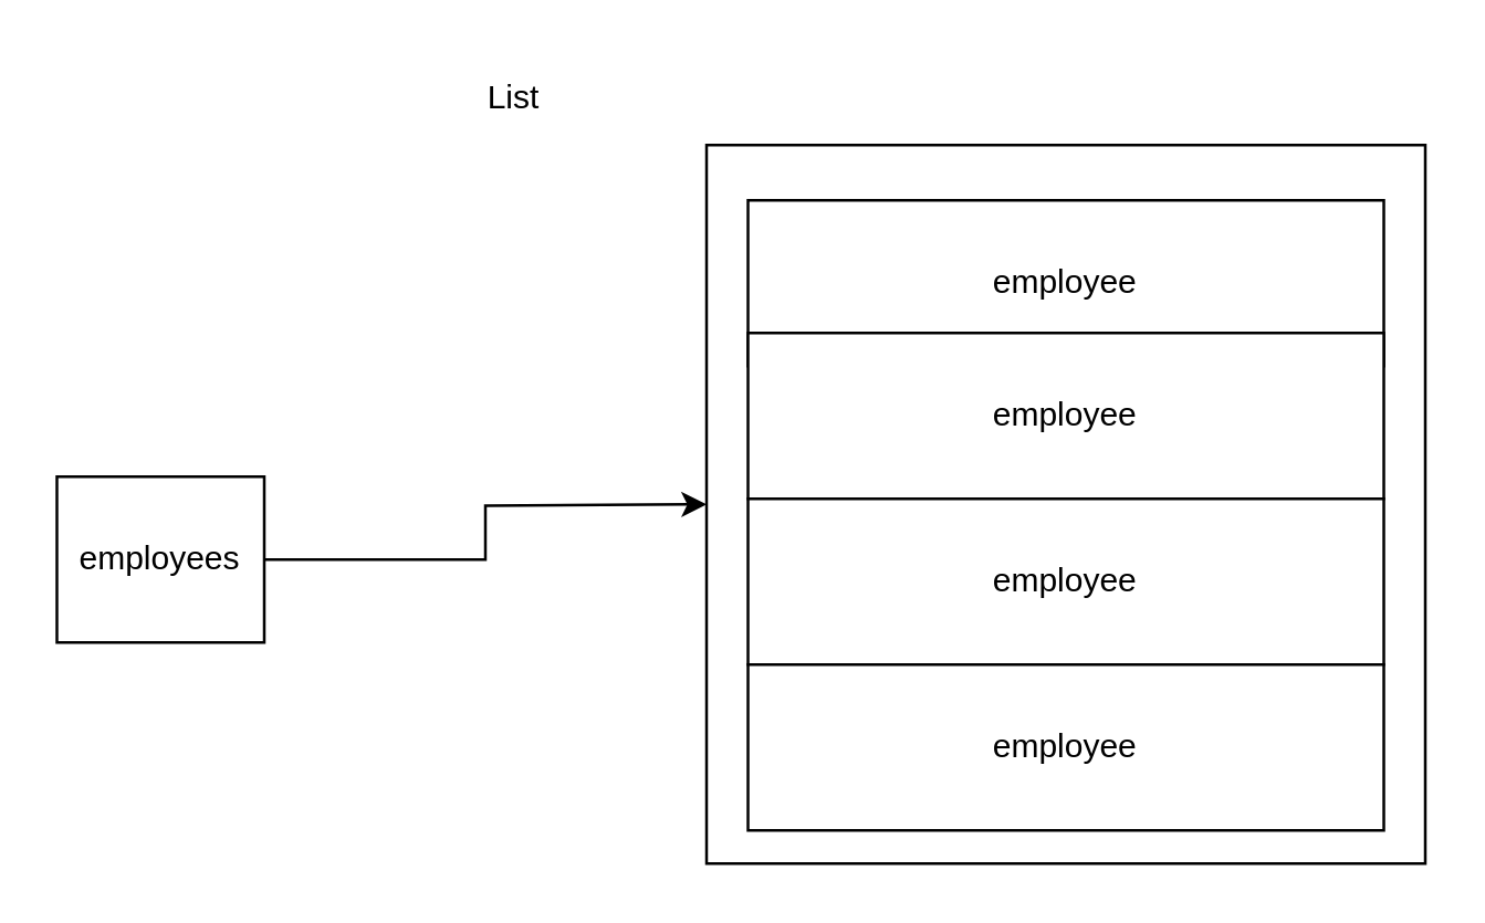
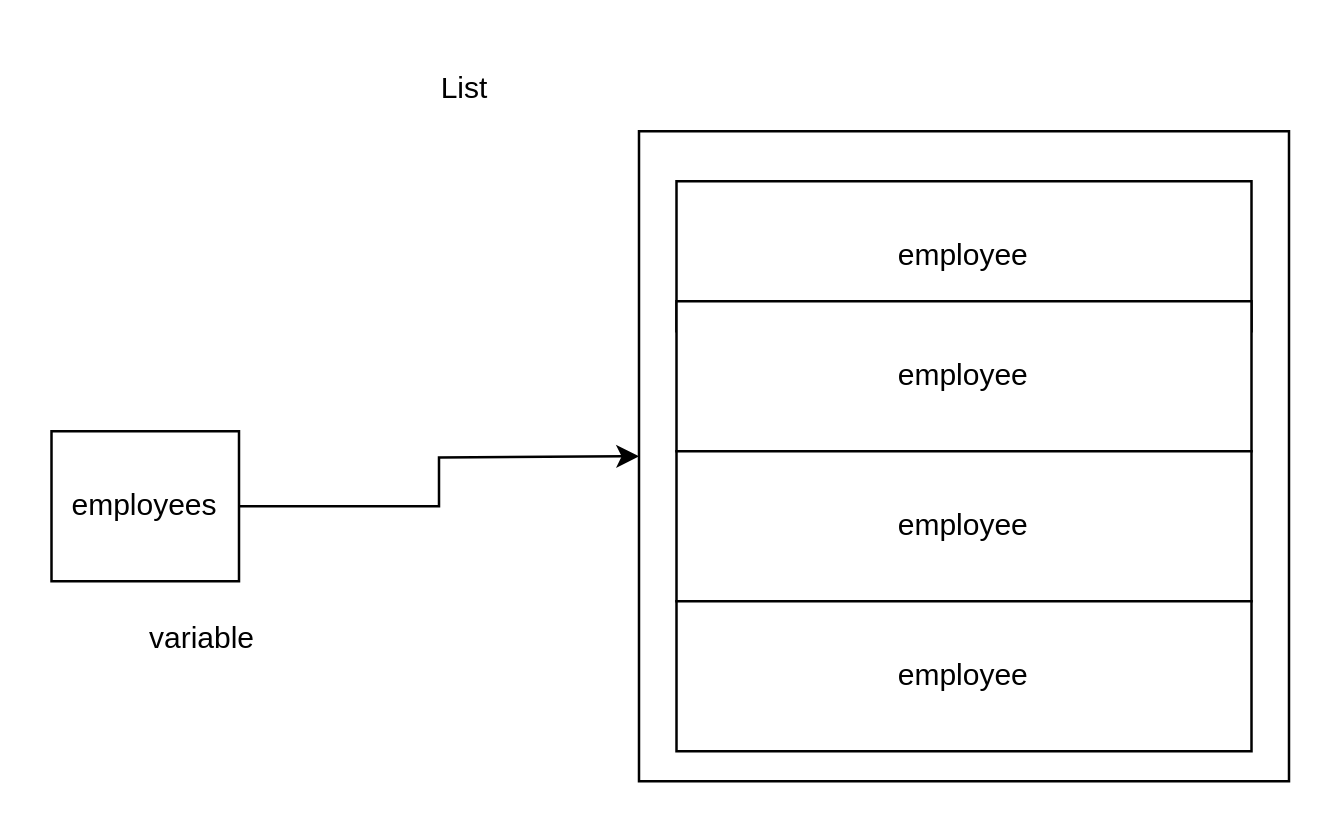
  <mxCell id="0" />
  <mxCell id="1" parent="0" />
  <mxCell id="2" value="" style="edgeStyle=orthogonalEdgeStyle;rounded=0;orthogonalLoop=1;jettySize=auto;html=1;" edge="1" parent="1" source="3"><mxGeometry relative="1" as="geometry"><mxPoint x="255" y="182" as="targetPoint" /></mxGeometry></mxCell>
  <mxCell id="3" value="employees" style="rounded=0;whiteSpace=wrap;html=1;" vertex="1" parent="1"><mxGeometry x="20" y="172" width="75" height="60" as="geometry" /></mxCell>
+ <mxCell id="4" value="variable" style="text;html=1;align=center;verticalAlign=middle;resizable=0;points=[];autosize=1;strokeColor=none;fillColor=none;" vertex="1" parent="1"><mxGeometry x="45" y="240" width="70" height="30" as="geometry" /></mxCell>
  <mxCell id="5" value="" style="whiteSpace=wrap;html=1;aspect=fixed;" vertex="1" parent="1"><mxGeometry x="255" y="52" width="260" height="260" as="geometry" /></mxCell>
  <mxCell id="6" value="employee" style="rounded=0;whiteSpace=wrap;html=1;" vertex="1" parent="1"><mxGeometry x="270" y="72" width="230" height="60" as="geometry" /></mxCell>
  <mxCell id="7" value="employee" style="rounded=0;whiteSpace=wrap;html=1;" vertex="1" parent="1"><mxGeometry x="270" y="120" width="230" height="60" as="geometry" /></mxCell>
  <mxCell id="8" value="employee" style="rounded=0;whiteSpace=wrap;html=1;" vertex="1" parent="1"><mxGeometry x="270" y="180" width="230" height="60" as="geometry" /></mxCell>
  <mxCell id="9" value="employee" style="rounded=0;whiteSpace=wrap;html=1;" vertex="1" parent="1"><mxGeometry x="270" y="240" width="230" height="60" as="geometry" /></mxCell>
  <mxCell id="10" value="List" style="text;html=1;align=center;verticalAlign=middle;resizable=0;points=[];autosize=1;strokeColor=none;fillColor=none;" vertex="1" parent="1"><mxGeometry x="165" y="20" width="40" height="30" as="geometry" /></mxCell>
